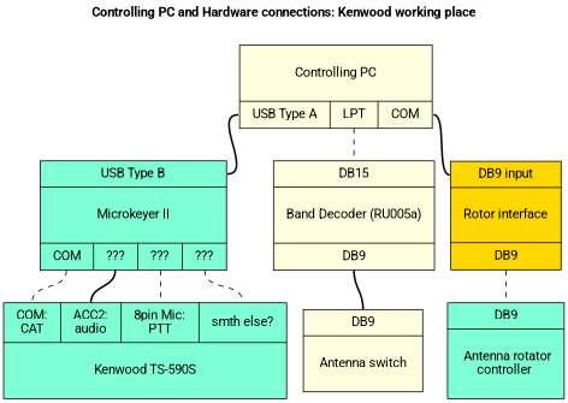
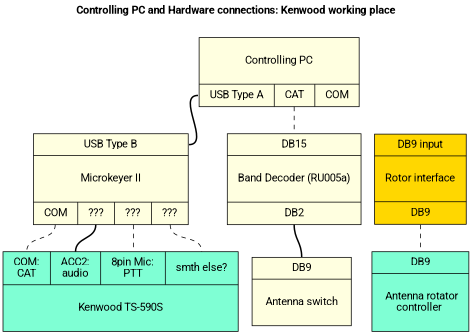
  digraph {
    fontname=Roboto
    label=<<b>Controlling PC and Hardware connections: Kenwood working place</b>>
    labelloc=top
    node [fillcolor=lightyellow fontname=Roboto margin="0.2,0.1" shape=record style=filled]
    edge [arrowhead=none fontname=Roboto headport=input style=dashed tailport=com]
-   n1 [label="{ \nControlling PC\n\r | { <usbA>USB Type A |  <lpt>LPT | <com>COM } }"]
-   n2 [fillcolor=aquamarine label="{ <usbB>USB Type B | \nMicrokeyer II\n\r |  { <com>COM | <smth>??? | <smth2>??? | <smth3> ???} }"]
-   n3 [label="{<db15> DB15 | \nBand Decoder (RU005a)\n\r | <db9>DB9 }"]
+   n1 [label="{ \nControlling PC\n\r | { <usbA>USB Type A |  <lpt>CAT | <com>COM } }"]
+   n2 [label="{ <usbB>USB Type B | \nMicrokeyer II\n\r |  { <com>COM | <smth>??? | <smth2>??? | <smth3> ???} }"]
+   n3 [label="{<db15> DB15 | \nBand Decoder (RU005a)\n\r | <db9>DB2 }"]
    n4 [fillcolor=gold label="{<input> DB9 input | \nRotor interface\n\r | <output>DB9 }"]
    n5 [fillcolor=aquamarine label="{ { <com>COM:\nCAT | <acc2>ACC2:\naudio | <mic>8pin Mic:\nPTT | <smth> smth else? }  | \nKenwood TS-590S\n\r }"]
    n6 [label="{ <db9>DB9 | \n Antenna switch \n\r }"]
    n7 [fillcolor=aquamarine label="{ <input>DB9 | \n Antenna rotator\ncontroller \n\r }"]
    n1 -> n2 [headport=usbB style=bold tailport=usbA]
    n1 -> n3 [headport=db15 tailport=lpt]
-   n1 -> n4 [style=bold]
    n2 -> n5 [headport=com]
    n2 -> n5 [headport=acc2 style=bold tailport=smth]
    n2 -> n5 [headport=mic tailport=smth2]
    n2 -> n5 [headport=smth tailport=smth3]
    n3 -> n6 [headport=db9 style=bold tailport=db9]
    n4 -> n7 [tailport=output]
  }
